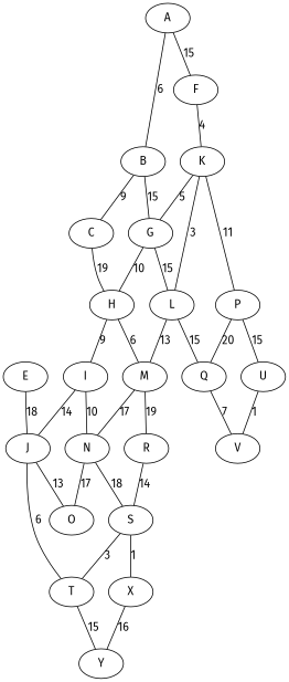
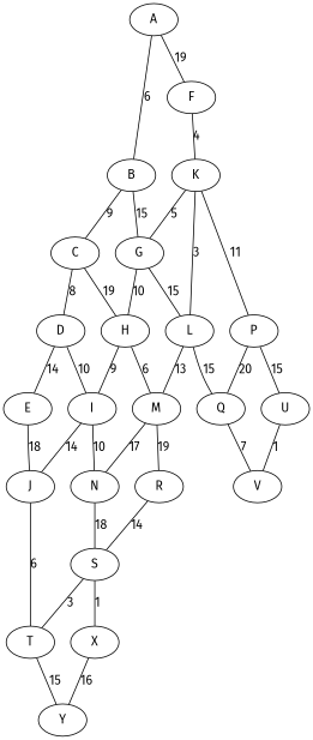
  graph {
    fontname="Fira Sans"
    node [fontname="Fira Sans"]
    edge [fontname="Fira Sans"]
    A
    B
    F
    C
    G
    K
+   D
    H
    L
    P
    E
    I
    M
    Q
    J
    N
    R
-   O
    T
    S
    U
    V
    X
    Y
    A -- B [label=6]
-   A -- F [label=15]
+   A -- F [label=19]
    B -- C [label=9]
    B -- G [label=15]
    F -- K [label=4]
+   C -- D [label=8]
    C -- H [label=19]
    G -- H [label=10]
    G -- L [label=15]
    K -- G [label=5]
    K -- L [label=3]
    K -- P [label=11]
+   D -- E [label=14]
+   D -- I [label=10]
    H -- I [label=9]
    H -- M [label=6]
    L -- M [label=13]
    L -- Q [label=15]
    P -- Q [label=20]
    P -- U [label=15]
    E -- J [label=18]
    I -- J [label=14]
    I -- N [label=10]
    M -- N [label=17]
    M -- R [label=19]
    Q -- V [label=7]
-   J -- O [label=13]
    J -- T [label=6]
-   N -- O [label=17]
    N -- S [label=18]
    R -- S [label=14]
    T -- Y [label=15]
    S -- T [label=3]
    S -- X [label=1]
    U -- V [label=1]
    X -- Y [label=16]
  }
